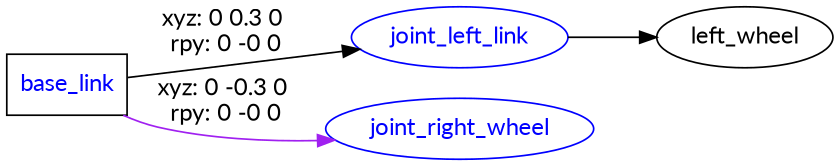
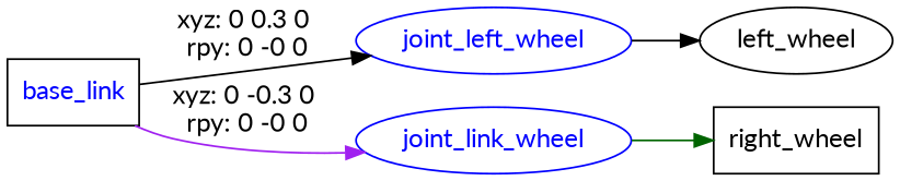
  digraph {
    fontname=Lato
    rankdir=LR
    node [fontcolor=blue fontname=Lato shape=ellipse]
    edge [color=black fontname=Lato]
    n1 [label=base_link shape=box]
-   joint_left_wheel [color=blue label=joint_left_link]
-   joint_right_wheel [color=blue]
+   joint_left_wheel [color=blue]
+   joint_right_wheel [color=blue label=joint_link_wheel]
    n4 [label=left_wheel fontcolor=""]
+   n5 [label=right_wheel shape=box fontcolor=""]
    n1 -> joint_left_wheel [label="xyz: 0 0.3 0 \nrpy: 0 -0 0"]
    n1 -> joint_right_wheel [color=purple label="xyz: 0 -0.3 0 \nrpy: 0 -0 0"]
    joint_left_wheel -> n4
+   joint_right_wheel -> n5 [color=darkgreen]
  }
